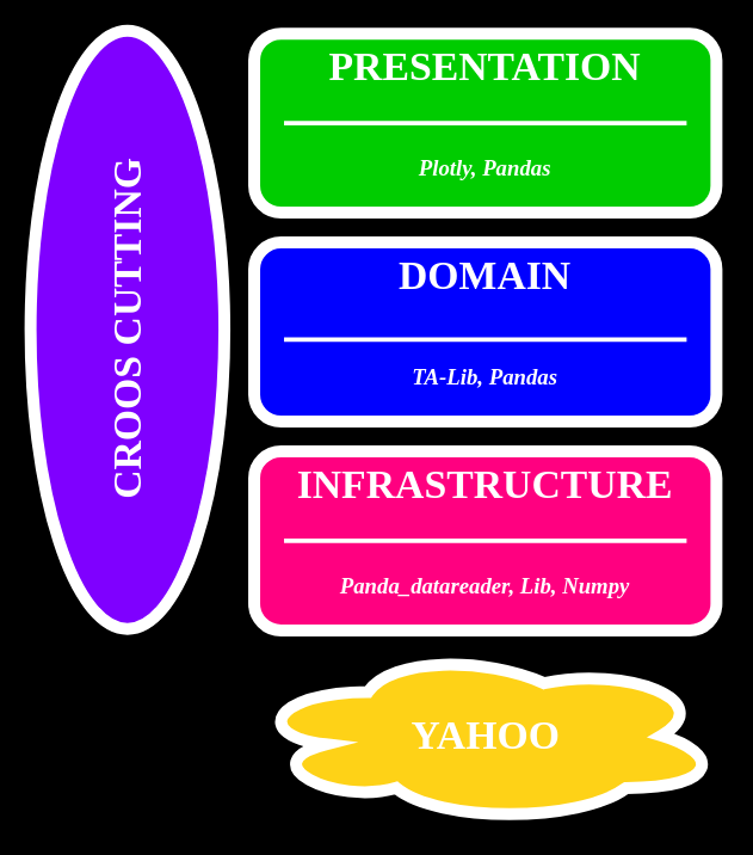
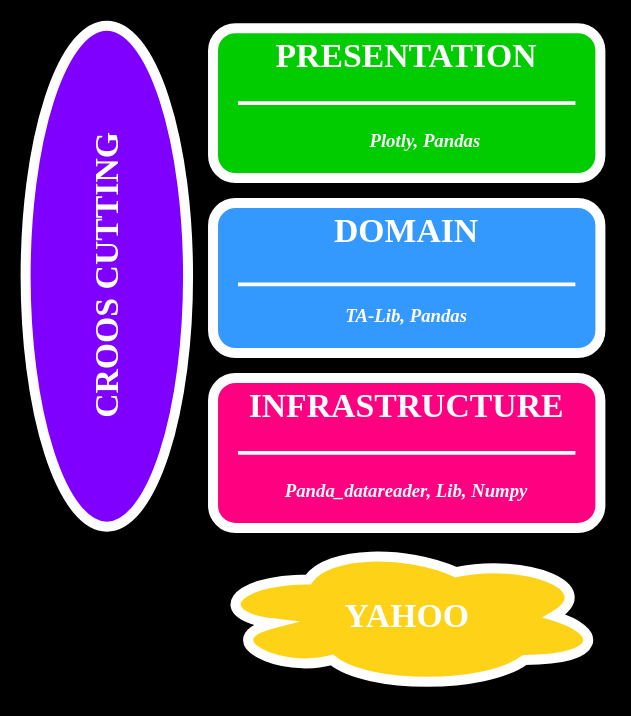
  <mxCell id="0" />
  <mxCell id="1" parent="0" />
  <mxCell id="2" value="PRESENTATION" style="whiteSpace=wrap;html=1;rounded=1;shadow=0;strokeWidth=8;fontSize=27;align=center;fillColor=#00CC00;strokeColor=#FFFFFF;fontFamily=Verdana;fontColor=#FFFFFF;verticalAlign=top;fontStyle=1" parent="1" vertex="1"><mxGeometry x="170" y="22" width="310" height="120" as="geometry" /></mxCell>
- <mxCell id="3" value="DOMAIN" style="whiteSpace=wrap;html=1;rounded=1;shadow=0;strokeWidth=8;fontSize=27;align=center;fillColor=#0000ff;strokeColor=#FFFFFF;fontFamily=Verdana;fontColor=#FFFFFF;verticalAlign=top;fontStyle=1;" parent="1" vertex="1"><mxGeometry x="170" y="162" width="310" height="120" as="geometry" /></mxCell>
+ <mxCell id="3" value="DOMAIN" style="whiteSpace=wrap;html=1;rounded=1;shadow=0;strokeWidth=8;fontSize=27;align=center;fillColor=#3399ff;strokeColor=#FFFFFF;fontFamily=Verdana;fontColor=#FFFFFF;verticalAlign=top;fontStyle=1" parent="1" vertex="1"><mxGeometry x="170" y="162" width="310" height="120" as="geometry" /></mxCell>
  <mxCell id="4" value="INFRASTRUCTURE" style="whiteSpace=wrap;html=1;rounded=1;shadow=0;strokeWidth=8;fontSize=27;align=center;fillColor=#FF0080;strokeColor=#FFFFFF;fontFamily=Verdana;fontColor=#FFFFFF;verticalAlign=top;fontStyle=1" parent="1" vertex="1"><mxGeometry x="170" y="302" width="310" height="120" as="geometry" /></mxCell>
  <mxCell id="5" value="" style="line;strokeWidth=3;html=1;perimeter=backbonePerimeter;points=[];outlineConnect=0;fillColor=#0000FF;fontFamily=Verdana;fontSize=27;fontColor=#FFFFFF;strokeColor=#FFFFFF;" parent="1" vertex="1"><mxGeometry x="190" y="218" width="270" height="18" as="geometry" /></mxCell>
  <mxCell id="6" value="" style="line;strokeWidth=3;html=1;perimeter=backbonePerimeter;points=[];outlineConnect=0;fillColor=#0000FF;fontFamily=Verdana;fontSize=27;fontColor=#FFFFFF;strokeColor=#FFFFFF;" parent="1" vertex="1"><mxGeometry x="190" y="352" width="270" height="20" as="geometry" /></mxCell>
  <mxCell id="7" value="Panda_datareader, Lib, Numpy" style="text;html=1;strokeColor=none;fillColor=none;align=center;verticalAlign=middle;whiteSpace=wrap;rounded=0;fontFamily=Verdana;fontSize=15;fontStyle=3;fontColor=#FFFFFF;" parent="1" vertex="1"><mxGeometry x="190" y="382" width="270" height="20" as="geometry" /></mxCell>
  <mxCell id="8" value="" style="line;strokeWidth=3;html=1;perimeter=backbonePerimeter;points=[];outlineConnect=0;fillColor=#0000FF;fontFamily=Verdana;fontSize=27;fontColor=#FFFFFF;strokeColor=#FFFFFF;" parent="1" vertex="1"><mxGeometry x="190" y="72" width="270" height="20" as="geometry" /></mxCell>
- <mxCell id="9" value="Plotly, Pandas" style="text;html=1;strokeColor=none;fillColor=none;align=center;verticalAlign=middle;whiteSpace=wrap;rounded=0;fontFamily=Verdana;fontSize=15;fontColor=#FFFFFF;fontStyle=3" parent="1" vertex="1"><mxGeometry x="190" y="102" width="270" height="20" as="geometry" /></mxCell>
+ <mxCell id="9" value="Plotly, Pandas" style="text;html=1;strokeColor=none;fillColor=none;align=center;verticalAlign=middle;whiteSpace=wrap;rounded=0;fontFamily=Verdana;fontSize=15;fontColor=#FFFFFF;fontStyle=3" parent="1" vertex="1"><mxGeometry x="205" y="102" width="270" height="20" as="geometry" /></mxCell>
  <mxCell id="10" value="TA-Lib, Pandas" style="text;html=1;strokeColor=none;fillColor=none;align=center;verticalAlign=middle;whiteSpace=wrap;rounded=0;fontFamily=Verdana;fontSize=15;fontColor=#FFFFFF;fontStyle=3" parent="1" vertex="1"><mxGeometry x="190" y="243" width="270" height="18" as="geometry" /></mxCell>
  <mxCell id="11" value="CROOS CUTTING" style="ellipse;whiteSpace=wrap;html=1;shadow=0;strokeWidth=8;fontSize=27;align=center;fillColor=#7F00FF;strokeColor=#FFFFFF;fontFamily=Verdana;fontColor=#FFFFFF;horizontal=0;fontStyle=1;" parent="1" vertex="1"><mxGeometry x="20" y="20" width="130" height="401" as="geometry" /></mxCell>
  <mxCell id="12" value="YAHOO" style="ellipse;shape=cloud;whiteSpace=wrap;html=1;strokeColor=#FFFFFF;strokeWidth=8;fillColor=#FED217;fontFamily=Verdana;fontSize=27;fontColor=#FFFFFF;shadow=0;fontStyle=1" parent="1" vertex="1"><mxGeometry x="167.5" y="434" width="315" height="117" as="geometry" /></mxCell>
